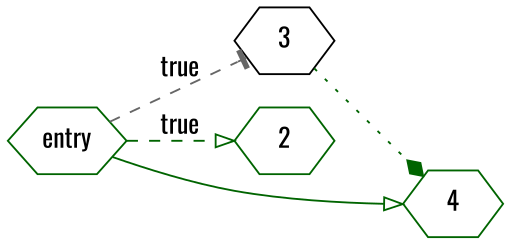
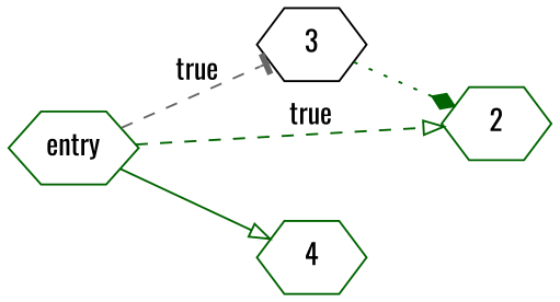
  digraph {
    fontname=Oswald
    rankdir=LR
    node [color=darkgreen fontname=Oswald shape=hexagon]
    edge [arrowhead=onormal color=darkgreen fontname=Oswald style=dashed]
    n1 [label=entry]
    3 [color=black]
    2
    4
    n1 -> 3 [arrowhead=tee color=gray40 label=true]
    n1 -> 2 [label=true]
    n1 -> 4 [style=solid]
-   3 -> 4 [arrowhead=diamond style=dotted]
+   3 -> 2 [arrowhead=diamond style=dotted]
  }
